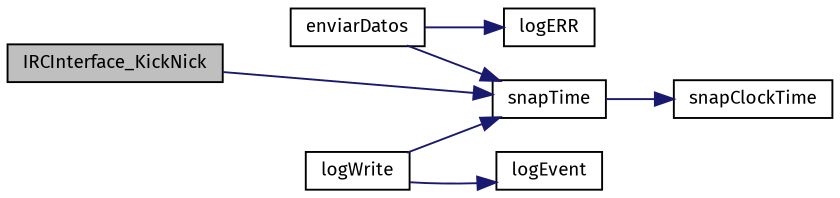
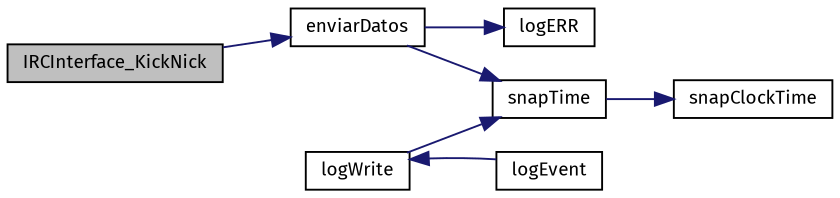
  digraph {
    fontname="Fira Sans"
    rankdir=LR
    node [color=black fillcolor=white fontname="Fira Sans" fontsize=10 shape=record style=filled]
    edge [color=midnightblue fontname="Fira Sans" fontsize=10 labelfontname=Helvetica labelfontsize=10 style=solid]
    n1 [fillcolor=grey75 fontcolor=black height=0.2 label=IRCInterface_KickNick width=0.4]
    n2 [height=0.2 label=enviarDatos width=0.4]
    n3 [height=0.2 label=logERR width=0.4]
    n4 [height=0.2 label=snapTime width=0.4]
    n5 [height=0.2 label=logEvent width=0.4]
    n6 [height=0.2 label=logWrite width=0.4]
    n7 [height=0.2 label=snapClockTime width=0.4]
-   n1 -> n4
+   n1 -> n2
    n2 -> n3
    n2 -> n4
    n4 -> n7
-   n6 -> n5
+   n5 -> n6
    n6 -> n4
  }
